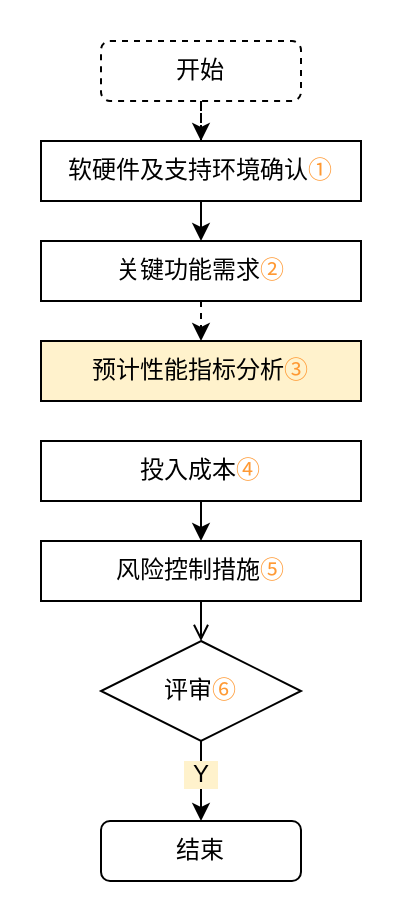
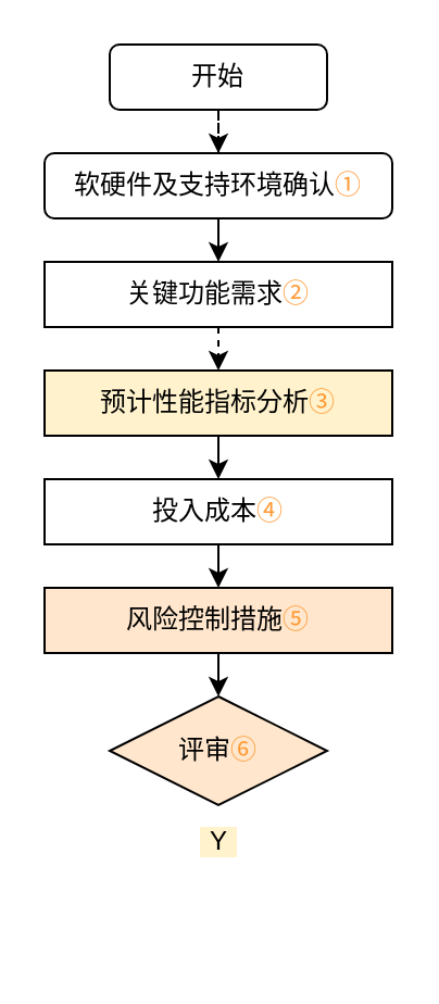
  <mxCell id="0" />
  <mxCell id="1" parent="0" />
  <mxCell id="2" style="edgeStyle=orthogonalEdgeStyle;rounded=0;orthogonalLoop=1;jettySize=auto;html=1;exitX=0.5;exitY=1;exitDx=0;exitDy=0;dashed=1;" edge="1" parent="1" source="3" target="5"><mxGeometry relative="1" as="geometry" /></mxCell>
- <mxCell id="3" value="开始" style="rounded=1;whiteSpace=wrap;html=1;dashed=1;" vertex="1" parent="1"><mxGeometry x="50" y="20" width="100" height="30" as="geometry" /></mxCell>
+ <mxCell id="3" value="开始" style="rounded=1;whiteSpace=wrap;html=1;" vertex="1" parent="1"><mxGeometry x="50" y="20" width="100" height="30" as="geometry" /></mxCell>
  <mxCell id="4" style="edgeStyle=orthogonalEdgeStyle;rounded=0;orthogonalLoop=1;jettySize=auto;html=1;exitX=0.5;exitY=1;exitDx=0;exitDy=0;entryX=0.5;entryY=0;entryDx=0;entryDy=0;" edge="1" parent="1" source="5" target="7"><mxGeometry relative="1" as="geometry" /></mxCell>
- <mxCell id="5" value="软硬件及支持环境确认&lt;font color=&quot;#ff9933&quot;&gt;①&lt;/font&gt;" style="rounded=0;whiteSpace=wrap;html=1;" vertex="1" parent="1"><mxGeometry x="20" y="70" width="160" height="30" as="geometry" /></mxCell>
+ <mxCell id="5" value="软硬件及支持环境确认&lt;font color=&quot;#ff9933&quot;&gt;①&lt;/font&gt;" style="whiteSpace=wrap;html=1;rounded=1;" vertex="1" parent="1"><mxGeometry x="20" y="70" width="160" height="30" as="geometry" /></mxCell>
  <mxCell id="6" style="edgeStyle=orthogonalEdgeStyle;rounded=0;orthogonalLoop=1;jettySize=auto;html=1;exitX=0.5;exitY=1;exitDx=0;exitDy=0;entryX=0.5;entryY=0;entryDx=0;entryDy=0;dashed=1;" edge="1" parent="1" source="7" target="9"><mxGeometry relative="1" as="geometry" /></mxCell>
  <mxCell id="7" value="关键功能需求&lt;font color=&quot;#ff9933&quot;&gt;②&lt;/font&gt;" style="rounded=0;whiteSpace=wrap;html=1;" vertex="1" parent="1"><mxGeometry x="20" y="120" width="160" height="30" as="geometry" /></mxCell>
+ <mxCell id="8" style="edgeStyle=orthogonalEdgeStyle;rounded=0;orthogonalLoop=1;jettySize=auto;html=1;exitX=0.5;exitY=1;exitDx=0;exitDy=0;entryX=0.5;entryY=0;entryDx=0;entryDy=0;" edge="1" parent="1" source="9" target="11"><mxGeometry relative="1" as="geometry" /></mxCell>
  <mxCell id="9" value="预计性能指标分析&lt;font color=&quot;#ff9933&quot;&gt;③&lt;/font&gt;" style="rounded=0;whiteSpace=wrap;html=1;fillColor=#fff2cc;" vertex="1" parent="1"><mxGeometry x="20" y="170" width="160" height="30" as="geometry" /></mxCell>
  <mxCell id="10" style="edgeStyle=orthogonalEdgeStyle;rounded=0;orthogonalLoop=1;jettySize=auto;html=1;exitX=0.5;exitY=1;exitDx=0;exitDy=0;entryX=0.5;entryY=0;entryDx=0;entryDy=0;" edge="1" parent="1" source="11" target="13"><mxGeometry relative="1" as="geometry" /></mxCell>
  <mxCell id="11" value="投入成本&lt;font color=&quot;#ff9933&quot;&gt;④&lt;/font&gt;" style="rounded=0;whiteSpace=wrap;html=1;" vertex="1" parent="1"><mxGeometry x="20" y="220" width="160" height="30" as="geometry" /></mxCell>
- <mxCell id="12" style="edgeStyle=orthogonalEdgeStyle;rounded=0;orthogonalLoop=1;jettySize=auto;html=1;exitX=0.5;exitY=1;exitDx=0;exitDy=0;entryX=0.5;entryY=0;entryDx=0;entryDy=0;endArrow=open;" edge="1" parent="1" source="13" target="15"><mxGeometry relative="1" as="geometry" /></mxCell>
- <mxCell id="13" value="风险控制措施&lt;font color=&quot;#ff9933&quot;&gt;⑤&lt;/font&gt;" style="rounded=0;whiteSpace=wrap;html=1;" vertex="1" parent="1"><mxGeometry x="20" y="270" width="160" height="30" as="geometry" /></mxCell>
- <mxCell id="14" style="edgeStyle=orthogonalEdgeStyle;rounded=0;orthogonalLoop=1;jettySize=auto;html=1;exitX=0.5;exitY=1;exitDx=0;exitDy=0;entryX=0.5;entryY=0;entryDx=0;entryDy=0;" edge="1" parent="1" source="15" target="16"><mxGeometry relative="1" as="geometry" /></mxCell>
- <mxCell id="15" value="评审&lt;span style=&quot;color: rgb(255 , 153 , 51)&quot;&gt;⑥&lt;/span&gt;" style="rhombus;whiteSpace=wrap;html=1;" vertex="1" parent="1"><mxGeometry x="50" y="320" width="100" height="50" as="geometry" /></mxCell>
- <mxCell id="16" value="结束" style="rounded=1;whiteSpace=wrap;html=1;" vertex="1" parent="1"><mxGeometry x="50" y="410" width="100" height="30" as="geometry" /></mxCell>
+ <mxCell id="12" style="edgeStyle=orthogonalEdgeStyle;rounded=0;orthogonalLoop=1;jettySize=auto;html=1;exitX=0.5;exitY=1;exitDx=0;exitDy=0;entryX=0.5;entryY=0;entryDx=0;entryDy=0;" edge="1" parent="1" source="13" target="15"><mxGeometry relative="1" as="geometry" /></mxCell>
+ <mxCell id="13" value="风险控制措施&lt;font color=&quot;#ff9933&quot;&gt;⑤&lt;/font&gt;" style="rounded=0;whiteSpace=wrap;html=1;fillColor=#ffe6cc;" vertex="1" parent="1"><mxGeometry x="20" y="270" width="160" height="30" as="geometry" /></mxCell>
+ <mxCell id="15" value="评审&lt;span style=&quot;color: rgb(255 , 153 , 51)&quot;&gt;⑥&lt;/span&gt;" style="rhombus;whiteSpace=wrap;html=1;fillColor=#ffe6cc;" vertex="1" parent="1"><mxGeometry x="50" y="320" width="100" height="50" as="geometry" /></mxCell>
  <mxCell id="17" value="Y" style="whiteSpace=wrap;html=1;strokeColor=none;fillColor=#fff2cc;" vertex="1" parent="1"><mxGeometry x="91.5" y="380" width="17" height="14" as="geometry" /></mxCell>
